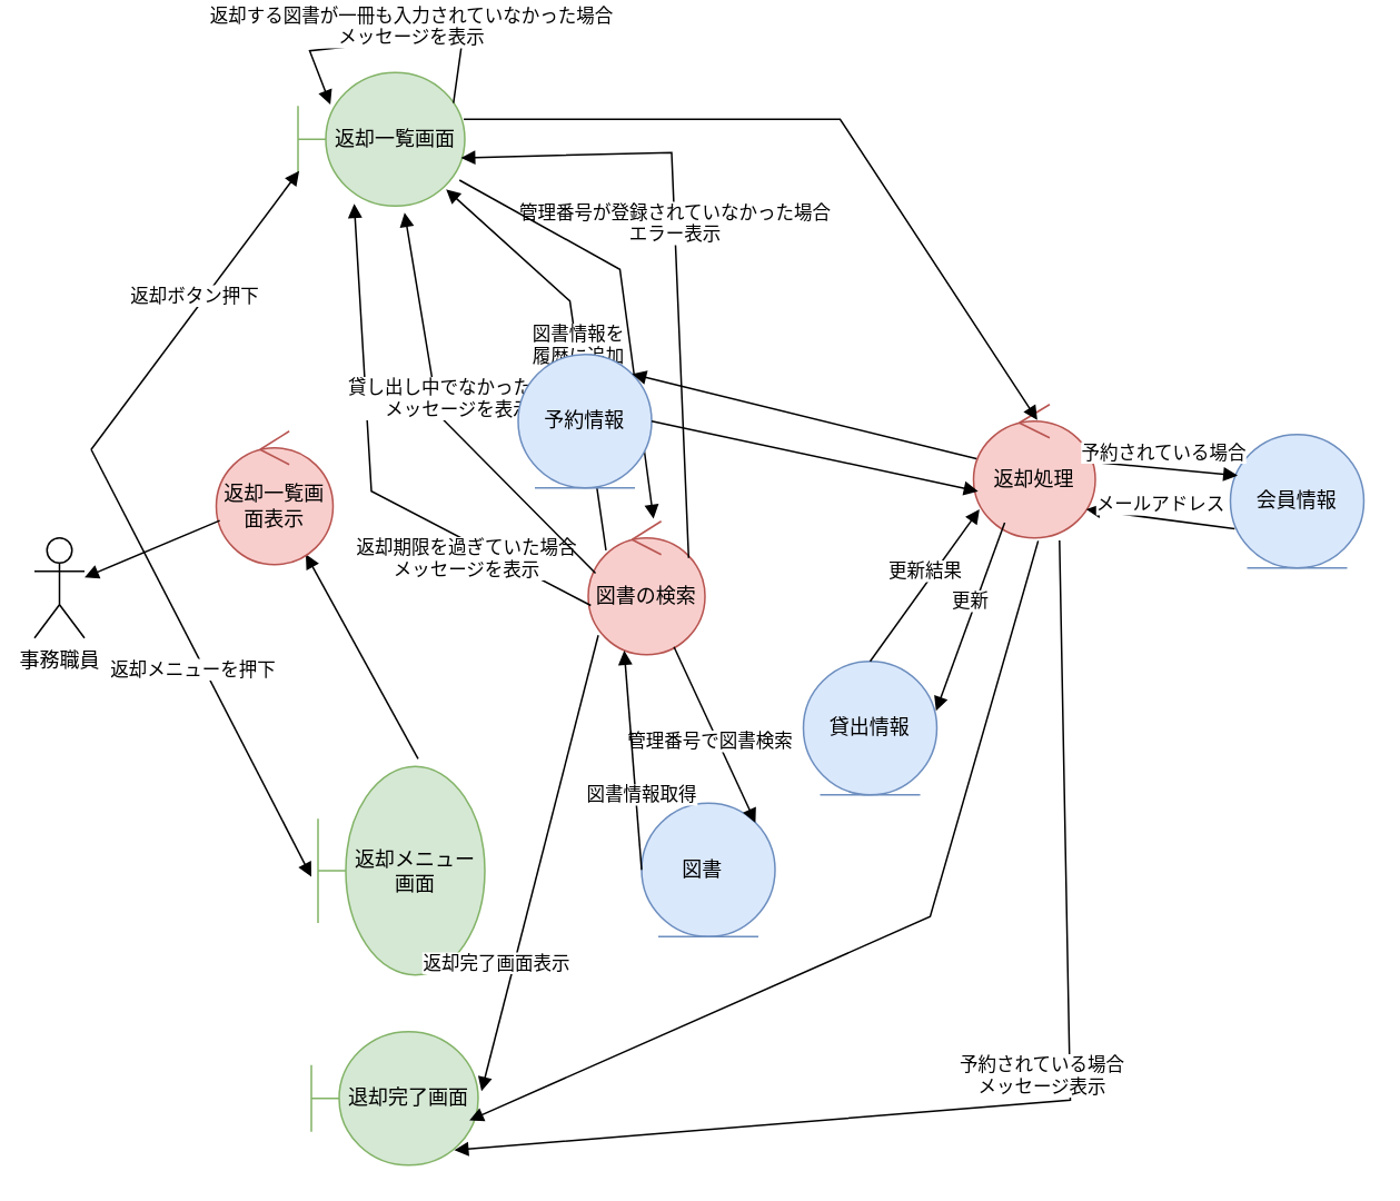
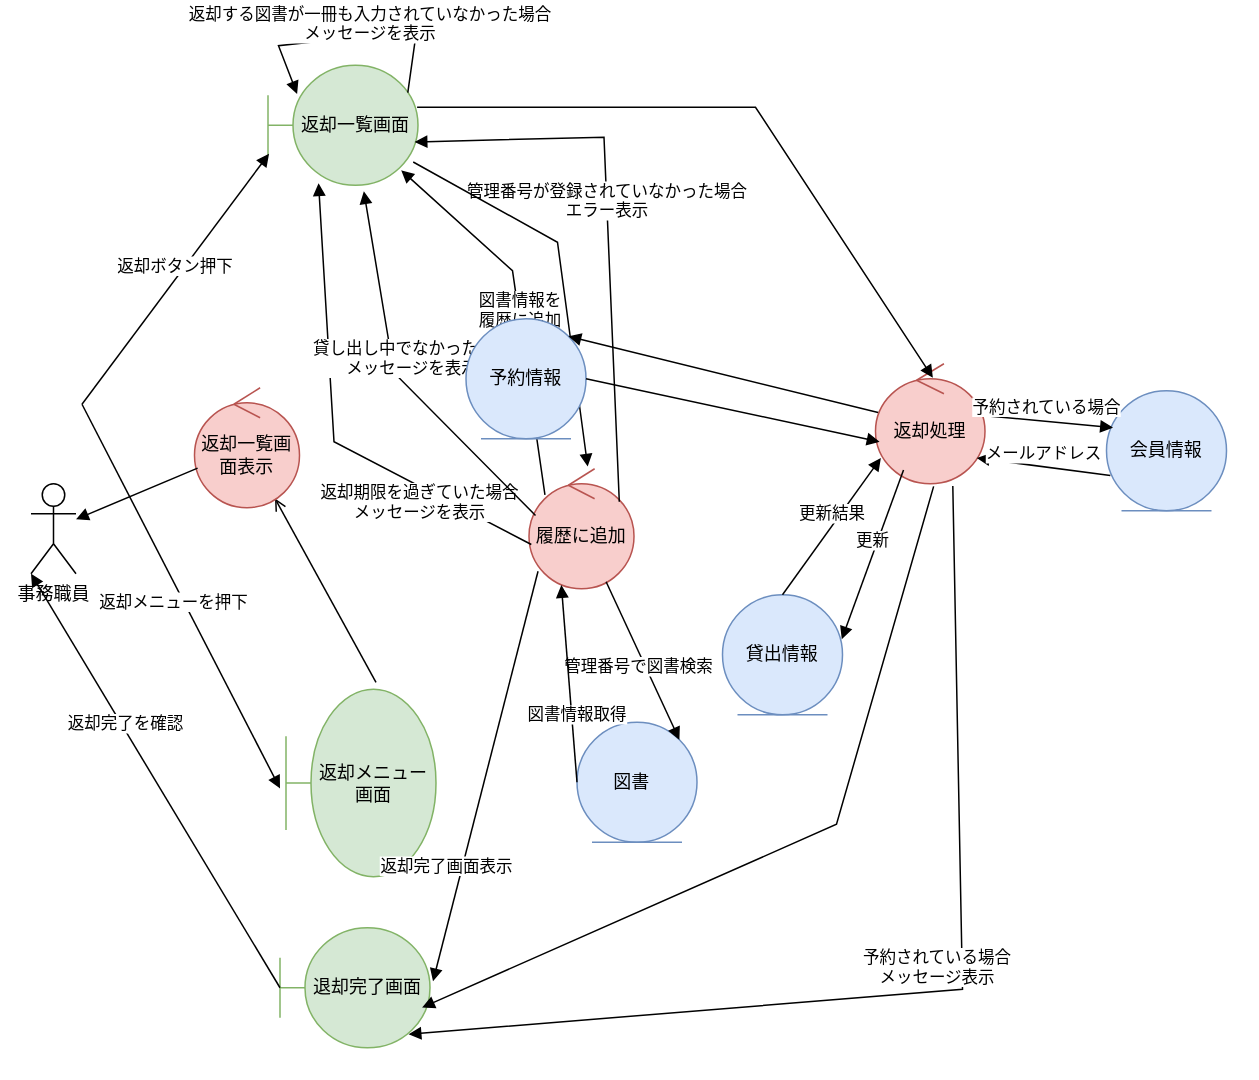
  <mxCell id="0" />
  <mxCell id="1" parent="0" />
  <mxCell id="2" value="事務職員" style="shape=umlActor;verticalLabelPosition=bottom;verticalAlign=top;html=1;" vertex="1" parent="1"><mxGeometry x="20" y="322" width="30" height="60" as="geometry" /></mxCell>
  <mxCell id="3" value="返却メニュー画面" style="shape=umlBoundary;whiteSpace=wrap;html=1;fillColor=#d5e8d4;strokeColor=#82b366;" vertex="1" parent="1"><mxGeometry x="190" y="459" width="100" height="125" as="geometry" /></mxCell>
  <mxCell id="4" value="退却完了画面" style="shape=umlBoundary;whiteSpace=wrap;html=1;fillColor=#d5e8d4;strokeColor=#82b366;" vertex="1" parent="1"><mxGeometry x="186" y="618" width="100" height="80" as="geometry" /></mxCell>
  <mxCell id="5" value="返却一覧画面" style="shape=umlBoundary;whiteSpace=wrap;html=1;fillColor=#d5e8d4;strokeColor=#82b366;" vertex="1" parent="1"><mxGeometry x="178" y="43" width="100" height="80" as="geometry" /></mxCell>
- <mxCell id="6" value="図書の検索" style="ellipse;shape=umlControl;whiteSpace=wrap;html=1;fillColor=#f8cecc;strokeColor=#b85450;" vertex="1" parent="1"><mxGeometry x="352" y="312" width="70" height="80" as="geometry" /></mxCell>
+ <mxCell id="6" value="履歴に追加" style="ellipse;shape=umlControl;whiteSpace=wrap;html=1;fillColor=#f8cecc;strokeColor=#b85450;" vertex="1" parent="1"><mxGeometry x="352" y="312" width="70" height="80" as="geometry" /></mxCell>
  <mxCell id="7" value="図書&amp;nbsp;&amp;nbsp;" style="ellipse;shape=umlEntity;whiteSpace=wrap;html=1;fillColor=#dae8fc;strokeColor=#6c8ebf;" vertex="1" parent="1"><mxGeometry x="384" y="481" width="80" height="80" as="geometry" /></mxCell>
  <mxCell id="8" value="貸出情報" style="ellipse;shape=umlEntity;whiteSpace=wrap;html=1;fillColor=#dae8fc;strokeColor=#6c8ebf;" vertex="1" parent="1"><mxGeometry x="481" y="396" width="80" height="80" as="geometry" /></mxCell>
  <mxCell id="9" value="返却ボタン押下" style="html=1;verticalAlign=bottom;endArrow=block;curved=0;rounded=0;entryX=0.007;entryY=0.737;entryDx=0;entryDy=0;entryPerimeter=0;" edge="1" parent="1" target="5"><mxGeometry width="80" relative="1" as="geometry"><mxPoint x="54" y="269" as="sourcePoint" /><mxPoint x="134" y="269" as="targetPoint" /></mxGeometry></mxCell>
  <mxCell id="10" value="返却メニューを押下" style="html=1;verticalAlign=bottom;endArrow=block;curved=0;rounded=0;entryX=-0.04;entryY=0.529;entryDx=0;entryDy=0;entryPerimeter=0;" edge="1" parent="1" target="3"><mxGeometry x="0.064" y="-10" width="80" relative="1" as="geometry"><mxPoint x="54" y="269" as="sourcePoint" /><mxPoint x="194" y="119" as="targetPoint" /><mxPoint as="offset" /></mxGeometry></mxCell>
+ <mxCell id="11" value="返却完了を確認" style="html=1;verticalAlign=bottom;endArrow=block;curved=0;rounded=0;entryX=0;entryY=1;entryDx=0;entryDy=0;entryPerimeter=0;exitX=0;exitY=0.5;exitDx=0;exitDy=0;exitPerimeter=0;" edge="1" parent="1" source="4" target="2"><mxGeometry x="0.22" y="2" width="80" relative="1" as="geometry"><mxPoint x="74" y="398.5" as="sourcePoint" /><mxPoint x="154" y="398.5" as="targetPoint" /><Array as="points" /><mxPoint as="offset" /></mxGeometry></mxCell>
  <mxCell id="12" value="&lt;div&gt;返却完了画面表示&amp;nbsp;&amp;nbsp;&lt;/div&gt;" style="html=1;verticalAlign=bottom;endArrow=block;curved=0;rounded=0;exitX=0.086;exitY=0.854;exitDx=0;exitDy=0;exitPerimeter=0;entryX=1.02;entryY=0.446;entryDx=0;entryDy=0;entryPerimeter=0;" edge="1" parent="1" source="6" target="4"><mxGeometry x="0.52" y="-5" width="80" relative="1" as="geometry"><mxPoint x="294" y="389" as="sourcePoint" /><mxPoint x="242" y="459" as="targetPoint" /><Array as="points" /><mxPoint as="offset" /></mxGeometry></mxCell>
  <mxCell id="13" value="管理番号で図書検索" style="html=1;verticalAlign=bottom;endArrow=block;curved=0;rounded=0;entryX=1;entryY=0;entryDx=0;entryDy=0;" edge="1" parent="1" source="6" target="7"><mxGeometry x="0.196" y="-8" width="80" relative="1" as="geometry"><mxPoint x="334" y="509" as="sourcePoint" /><mxPoint x="414" y="509" as="targetPoint" /><mxPoint as="offset" /></mxGeometry></mxCell>
  <mxCell id="14" value="図書情報取得" style="html=1;verticalAlign=bottom;endArrow=block;curved=0;rounded=0;entryX=0.308;entryY=0.969;entryDx=0;entryDy=0;entryPerimeter=0;exitX=0;exitY=0.5;exitDx=0;exitDy=0;" edge="1" parent="1" source="7" target="6"><mxGeometry x="-0.456" y="-3" width="80" relative="1" as="geometry"><mxPoint x="375" y="435" as="sourcePoint" /><mxPoint x="342" y="314" as="targetPoint" /><mxPoint as="offset" /></mxGeometry></mxCell>
  <mxCell id="15" value="図書情報を&lt;div&gt;履歴に追加&lt;/div&gt;" style="html=1;verticalAlign=bottom;endArrow=block;curved=0;rounded=0;entryX=0.888;entryY=0.883;entryDx=0;entryDy=0;entryPerimeter=0;exitX=0.152;exitY=0.226;exitDx=0;exitDy=0;exitPerimeter=0;" edge="1" parent="1"><mxGeometry x="-0.134" y="1" width="80" relative="1" as="geometry"><mxPoint x="362.64" y="329.44" as="sourcePoint" /><mxPoint x="266.8" y="113" as="targetPoint" /><Array as="points"><mxPoint x="341" y="180" /></Array><mxPoint as="offset" /></mxGeometry></mxCell>
- <mxCell id="16" value="" style="html=1;verticalAlign=bottom;endArrow=block;curved=0;rounded=0;exitX=0.6;exitY=-0.037;exitDx=0;exitDy=0;exitPerimeter=0;" edge="1" parent="1" source="3" target="17"><mxGeometry x="0.311" width="80" relative="1" as="geometry"><mxPoint x="244" y="186" as="sourcePoint" /><mxPoint x="244" y="99" as="targetPoint" /><mxPoint as="offset" /></mxGeometry></mxCell>
+ <mxCell id="16" value="" style="html=1;verticalAlign=bottom;endArrow=open;curved=0;rounded=0;exitX=0.6;exitY=-0.037;exitDx=0;exitDy=0;exitPerimeter=0;" edge="1" parent="1" source="3" target="17"><mxGeometry x="0.311" width="80" relative="1" as="geometry"><mxPoint x="244" y="186" as="sourcePoint" /><mxPoint x="244" y="99" as="targetPoint" /><mxPoint as="offset" /></mxGeometry></mxCell>
  <mxCell id="17" value="返却一覧画面表示" style="ellipse;shape=umlControl;whiteSpace=wrap;html=1;fillColor=#f8cecc;strokeColor=#b85450;" vertex="1" parent="1"><mxGeometry x="129" y="258" width="70" height="80" as="geometry" /></mxCell>
  <mxCell id="18" value="" style="html=1;verticalAlign=bottom;endArrow=block;curved=0;rounded=0;" edge="1" parent="1" source="17" target="2"><mxGeometry width="80" relative="1" as="geometry"><mxPoint x="145" y="166" as="sourcePoint" /><mxPoint x="225" y="166" as="targetPoint" /></mxGeometry></mxCell>
  <mxCell id="19" value="返却処理" style="ellipse;shape=umlControl;whiteSpace=wrap;html=1;fillColor=#f8cecc;strokeColor=#b85450;" vertex="1" parent="1"><mxGeometry x="583" y="242" width="73" height="80" as="geometry" /></mxCell>
  <mxCell id="20" value="" style="html=1;verticalAlign=bottom;endArrow=block;curved=0;rounded=0;exitX=0.994;exitY=0.35;exitDx=0;exitDy=0;exitPerimeter=0;entryX=0.524;entryY=0.117;entryDx=0;entryDy=0;entryPerimeter=0;" edge="1" parent="1" source="5" target="19"><mxGeometry width="80" relative="1" as="geometry"><mxPoint x="293" y="52" as="sourcePoint" /><mxPoint x="361" y="158" as="targetPoint" /><Array as="points"><mxPoint x="503" y="71" /></Array></mxGeometry></mxCell>
  <mxCell id="21" value="更新" style="html=1;verticalAlign=bottom;endArrow=block;curved=0;rounded=0;exitX=0.256;exitY=0.885;exitDx=0;exitDy=0;exitPerimeter=0;entryX=0.994;entryY=0.371;entryDx=0;entryDy=0;entryPerimeter=0;" edge="1" parent="1" source="19" target="8"><mxGeometry width="80" relative="1" as="geometry"><mxPoint x="462" y="38" as="sourcePoint" /><mxPoint x="542" y="38" as="targetPoint" /><Array as="points" /></mxGeometry></mxCell>
  <mxCell id="22" value="更新結果" style="html=1;verticalAlign=bottom;endArrow=block;curved=0;rounded=0;exitX=0.5;exitY=0;exitDx=0;exitDy=0;entryX=0.049;entryY=0.785;entryDx=0;entryDy=0;entryPerimeter=0;" edge="1" parent="1" source="8" target="19"><mxGeometry width="80" relative="1" as="geometry"><mxPoint x="743" y="484" as="sourcePoint" /><mxPoint x="531" y="282" as="targetPoint" /><Array as="points" /></mxGeometry></mxCell>
  <mxCell id="23" value="" style="html=1;verticalAlign=bottom;endArrow=block;curved=0;rounded=0;entryX=0.947;entryY=0.665;entryDx=0;entryDy=0;entryPerimeter=0;exitX=0.531;exitY=1.022;exitDx=0;exitDy=0;exitPerimeter=0;" edge="1" parent="1" source="19" target="4"><mxGeometry width="80" relative="1" as="geometry"><mxPoint x="692" y="342" as="sourcePoint" /><mxPoint x="317" y="651" as="targetPoint" /><Array as="points"><mxPoint x="557" y="549" /></Array></mxGeometry></mxCell>
  <mxCell id="24" value="管理番号が登録されていなかった場合&lt;div&gt;エラー表示&lt;/div&gt;" style="html=1;verticalAlign=bottom;endArrow=block;curved=0;rounded=0;exitX=0.86;exitY=0.275;exitDx=0;exitDy=0;exitPerimeter=0;entryX=0.977;entryY=0.639;entryDx=0;entryDy=0;entryPerimeter=0;" edge="1" parent="1" source="6" target="5"><mxGeometry width="80" relative="1" as="geometry"><mxPoint x="435" y="194" as="sourcePoint" /><mxPoint x="336" y="73" as="targetPoint" /><Array as="points"><mxPoint x="402" y="91" /></Array></mxGeometry></mxCell>
  <mxCell id="25" value="" style="html=1;verticalAlign=bottom;endArrow=block;curved=0;rounded=0;exitX=0.968;exitY=0.806;exitDx=0;exitDy=0;exitPerimeter=0;entryX=0.559;entryY=-0.018;entryDx=0;entryDy=0;entryPerimeter=0;" edge="1" parent="1" source="5" target="6"><mxGeometry width="80" relative="1" as="geometry"><mxPoint x="330" y="147" as="sourcePoint" /><mxPoint x="410" y="147" as="targetPoint" /><Array as="points"><mxPoint x="371" y="161" /></Array></mxGeometry></mxCell>
  <mxCell id="26" value="返却期限を過ぎていた場合&lt;div&gt;メッセージを表示&lt;/div&gt;" style="html=1;verticalAlign=bottom;endArrow=block;curved=0;rounded=0;entryX=0.337;entryY=0.983;entryDx=0;entryDy=0;entryPerimeter=0;exitX=0.022;exitY=0.631;exitDx=0;exitDy=0;exitPerimeter=0;" edge="1" parent="1" source="6" target="5"><mxGeometry x="-0.553" y="23" width="80" relative="1" as="geometry"><mxPoint x="247" y="261" as="sourcePoint" /><mxPoint x="327" y="261" as="targetPoint" /><Array as="points"><mxPoint x="222" y="294" /></Array><mxPoint as="offset" /></mxGeometry></mxCell>
  <mxCell id="27" value="貸し出し中でなかった場合&lt;div&gt;メッセージを表示&lt;/div&gt;" style="html=1;verticalAlign=bottom;endArrow=block;curved=0;rounded=0;entryX=0.639;entryY=1.05;entryDx=0;entryDy=0;entryPerimeter=0;exitX=0.062;exitY=0.389;exitDx=0;exitDy=0;exitPerimeter=0;" edge="1" parent="1" source="6" target="5"><mxGeometry x="-0.056" y="-4" width="80" relative="1" as="geometry"><mxPoint x="355" y="287" as="sourcePoint" /><mxPoint x="329" y="238" as="targetPoint" /><Array as="points"><mxPoint x="262" y="248" /></Array><mxPoint as="offset" /></mxGeometry></mxCell>
  <mxCell id="28" value="返却する図書が一冊も入力されていなかった場合&lt;div&gt;メッセージを表示&lt;/div&gt;" style="html=1;verticalAlign=bottom;endArrow=block;curved=0;rounded=0;exitX=0.932;exitY=0.228;exitDx=0;exitDy=0;exitPerimeter=0;entryX=0.194;entryY=0.239;entryDx=0;entryDy=0;entryPerimeter=0;" edge="1" parent="1" source="5" target="5"><mxGeometry x="-0.126" y="8" width="80" relative="1" as="geometry"><mxPoint x="272" y="-4" as="sourcePoint" /><mxPoint x="183" y="0" as="targetPoint" /><Array as="points"><mxPoint x="277" y="20" /><mxPoint x="185" y="30" /></Array><mxPoint as="offset" /></mxGeometry></mxCell>
  <mxCell id="29" value="予約情報" style="ellipse;shape=umlEntity;whiteSpace=wrap;html=1;fillColor=#dae8fc;strokeColor=#6c8ebf;" vertex="1" parent="1"><mxGeometry x="310" y="212" width="80" height="80" as="geometry" /></mxCell>
  <mxCell id="30" value="" style="html=1;verticalAlign=bottom;endArrow=block;curved=0;rounded=0;exitX=0.024;exitY=0.407;exitDx=0;exitDy=0;exitPerimeter=0;entryX=1;entryY=0;entryDx=0;entryDy=0;" edge="1" parent="1" source="19" target="29"><mxGeometry x="0.025" width="80" relative="1" as="geometry"><mxPoint x="458" y="218" as="sourcePoint" /><mxPoint x="538" y="218" as="targetPoint" /><mxPoint as="offset" /></mxGeometry></mxCell>
  <mxCell id="31" value="" style="html=1;verticalAlign=bottom;endArrow=block;curved=0;rounded=0;exitX=1;exitY=0.5;exitDx=0;exitDy=0;entryX=0.037;entryY=0.651;entryDx=0;entryDy=0;entryPerimeter=0;" edge="1" parent="1" source="29" target="19"><mxGeometry width="80" relative="1" as="geometry"><mxPoint x="468" y="228" as="sourcePoint" /><mxPoint x="548" y="228" as="targetPoint" /></mxGeometry></mxCell>
  <mxCell id="32" value="会員情報" style="ellipse;shape=umlEntity;whiteSpace=wrap;html=1;fillColor=#dae8fc;strokeColor=#6c8ebf;" vertex="1" parent="1"><mxGeometry x="737" y="260" width="80" height="80" as="geometry" /></mxCell>
  <mxCell id="33" value="予約されている場合" style="html=1;verticalAlign=bottom;endArrow=block;curved=0;rounded=0;exitX=0.95;exitY=0.429;exitDx=0;exitDy=0;exitPerimeter=0;entryX=0.054;entryY=0.307;entryDx=0;entryDy=0;entryPerimeter=0;" edge="1" parent="1" source="19" target="32"><mxGeometry width="80" relative="1" as="geometry"><mxPoint x="709" y="367" as="sourcePoint" /><mxPoint x="789" y="367" as="targetPoint" /></mxGeometry></mxCell>
  <mxCell id="34" value="メールアドレス" style="html=1;verticalAlign=bottom;endArrow=block;curved=0;rounded=0;exitX=0.032;exitY=0.707;exitDx=0;exitDy=0;exitPerimeter=0;entryX=0.925;entryY=0.785;entryDx=0;entryDy=0;entryPerimeter=0;" edge="1" parent="1" source="32" target="19"><mxGeometry width="80" relative="1" as="geometry"><mxPoint x="719" y="377" as="sourcePoint" /><mxPoint x="799" y="377" as="targetPoint" /></mxGeometry></mxCell>
  <mxCell id="35" value="予約されている場合&lt;div&gt;メッセージ表示&lt;/div&gt;" style="html=1;verticalAlign=bottom;endArrow=block;curved=0;rounded=0;exitX=0.706;exitY=1.018;exitDx=0;exitDy=0;exitPerimeter=0;entryX=0.857;entryY=0.888;entryDx=0;entryDy=0;entryPerimeter=0;" edge="1" parent="1" source="19" target="4"><mxGeometry width="80" relative="1" as="geometry"><mxPoint x="671" y="430" as="sourcePoint" /><mxPoint x="288" y="689" as="targetPoint" /><Array as="points"><mxPoint x="641" y="659" /></Array></mxGeometry></mxCell>
